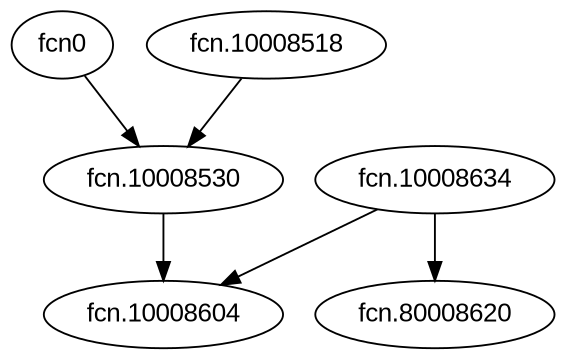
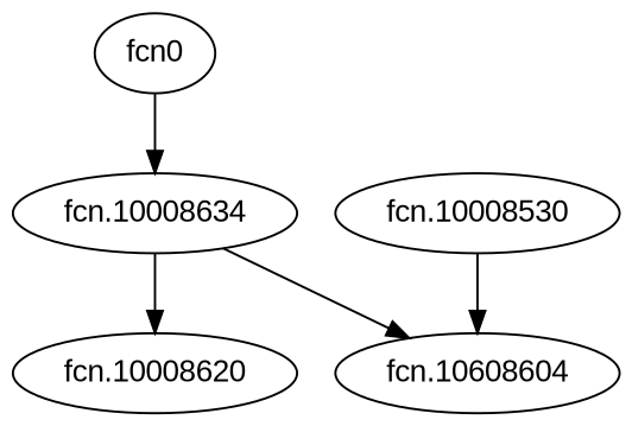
  digraph {
    fontname="Liberation Sans"
    node [fontname="Liberation Sans"]
    edge [fontname="Liberation Sans"]
    n1 [label=fcn0]
    n2 [label="fcn.10008634"]
-   n3 [label="fcn.80008620"]
-   n4 [label="fcn.10008604"]
-   n5 [label="fcn.10008518"]
+   n3 [label="fcn.10008620"]
+   n4 [label="fcn.10608604"]
    n6 [label="fcn.10008530"]
-   n1 -> n6
+   n1 -> n2
    n2 -> n3
    n2 -> n4
-   n5 -> n6
    n6 -> n4
  }
